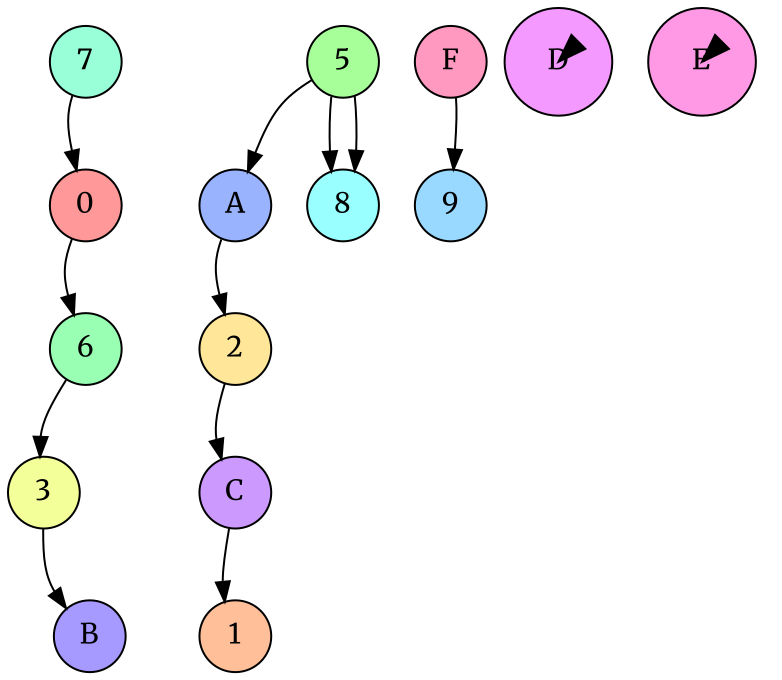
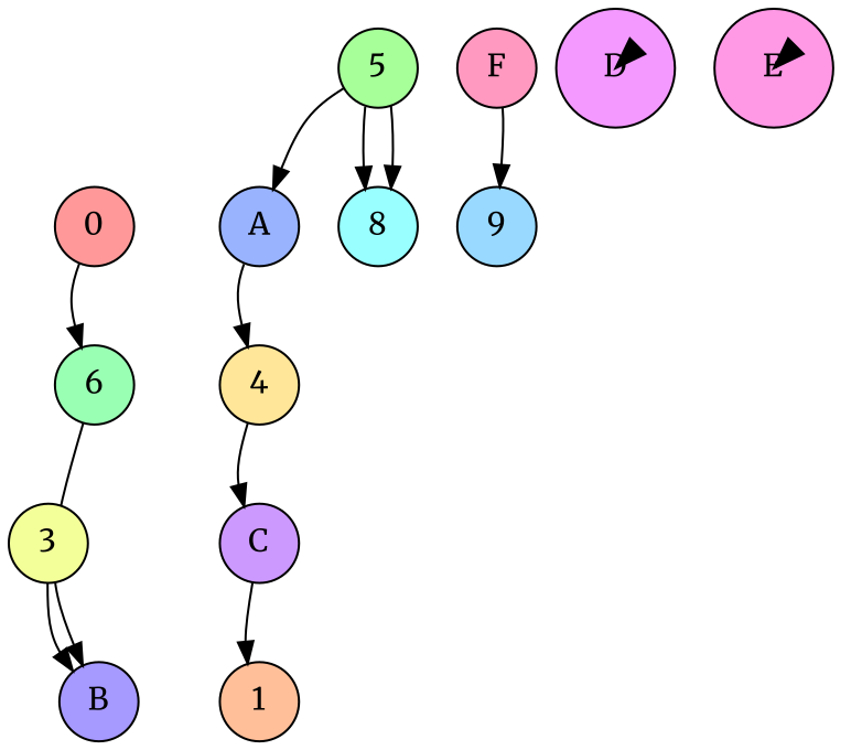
  digraph {
    fontname=Merriweather
    splines=curved
    node [fontname=Merriweather shape=circle style=filled]
    edge [fontname=Merriweather]
    0 [fillcolor="0.0 0.4 1"]
    6 [fillcolor="0.375 0.4 1"]
    3 [fillcolor="0.1875 0.4 1"]
    1 [fillcolor="0.0625 0.4 1"]
    A [fillcolor="0.625 0.4 1"]
-   2 [fillcolor="0.125 0.4 1"]
+   2 [fillcolor="0.125 0.4 1" label=4]
    C [fillcolor="0.75 0.4 1"]
    B [fillcolor="0.6875 0.4 1"]
    F [fillcolor="0.9375 0.4 1"]
    9 [fillcolor="0.5625 0.4 1"]
    5 [fillcolor="0.3125 0.4 1"]
    8 [fillcolor="0.5 0.4 1"]
-   7 [fillcolor="0.4375 0.4 1"]
    D [fillcolor="0.8125 0.4 1"]
    E [fillcolor="0.875 0.4 1"]
    0 -> 6
-   6 -> 3
+   6 -> B
    3 -> B
    A -> 2
    2 -> C
    C -> 1
    F -> 9
    5 -> A
    5 -> 8
    8 -> 5
-   7 -> 0
    D -> D
    E -> E
  }
